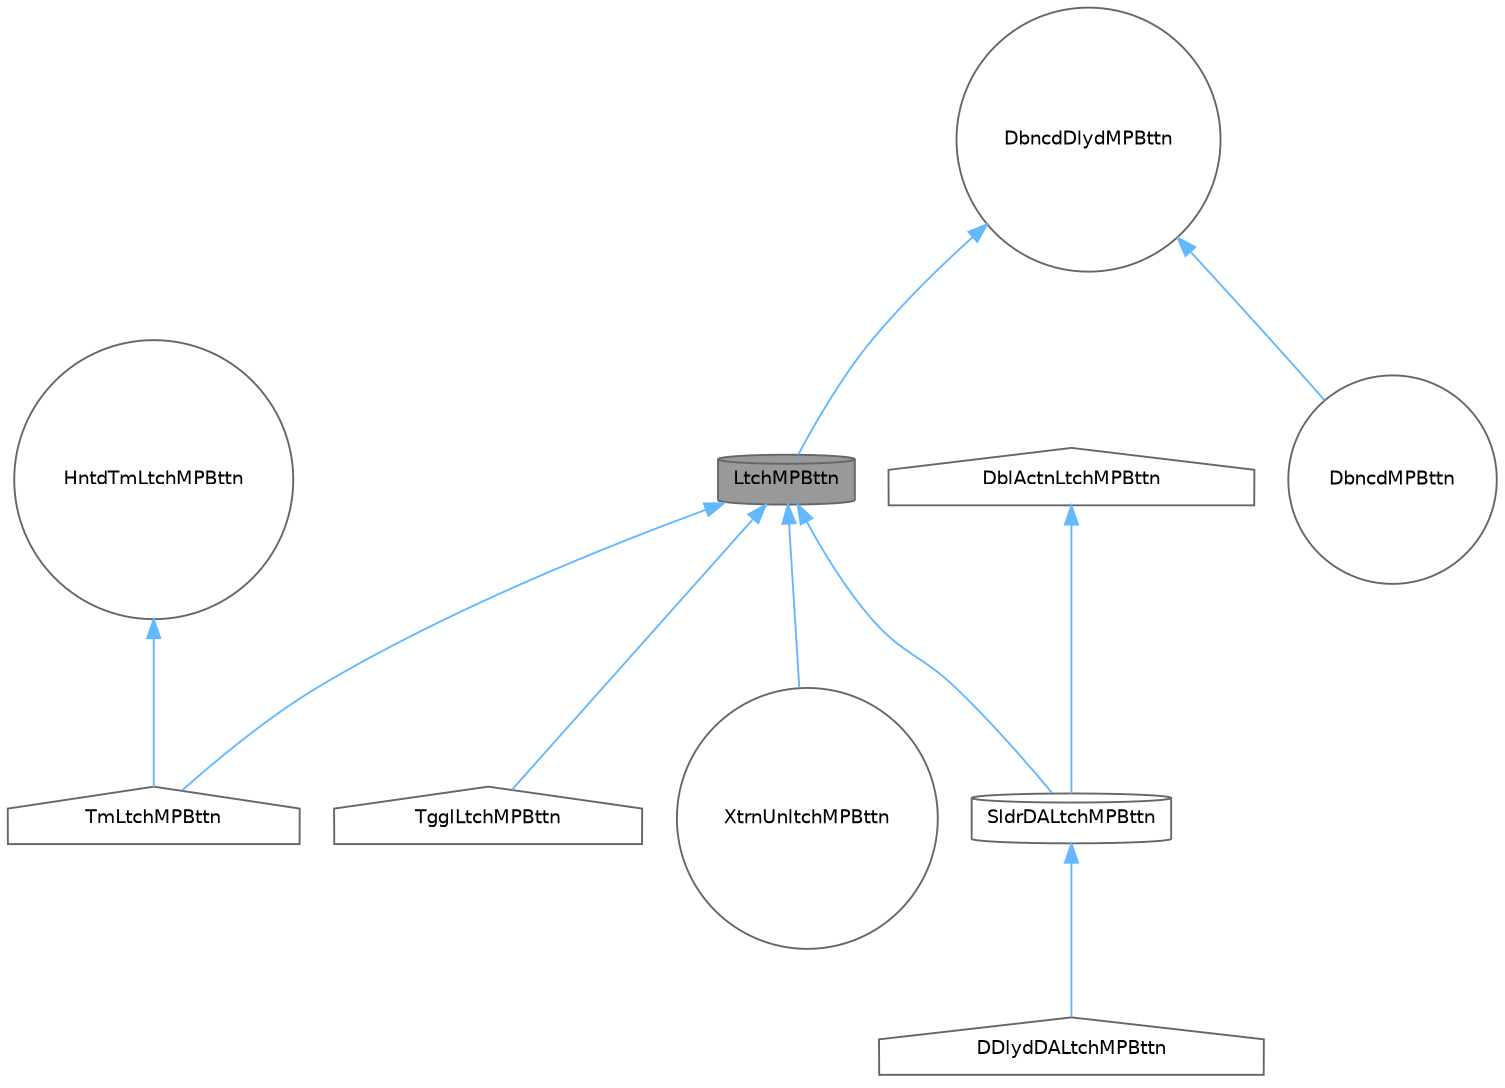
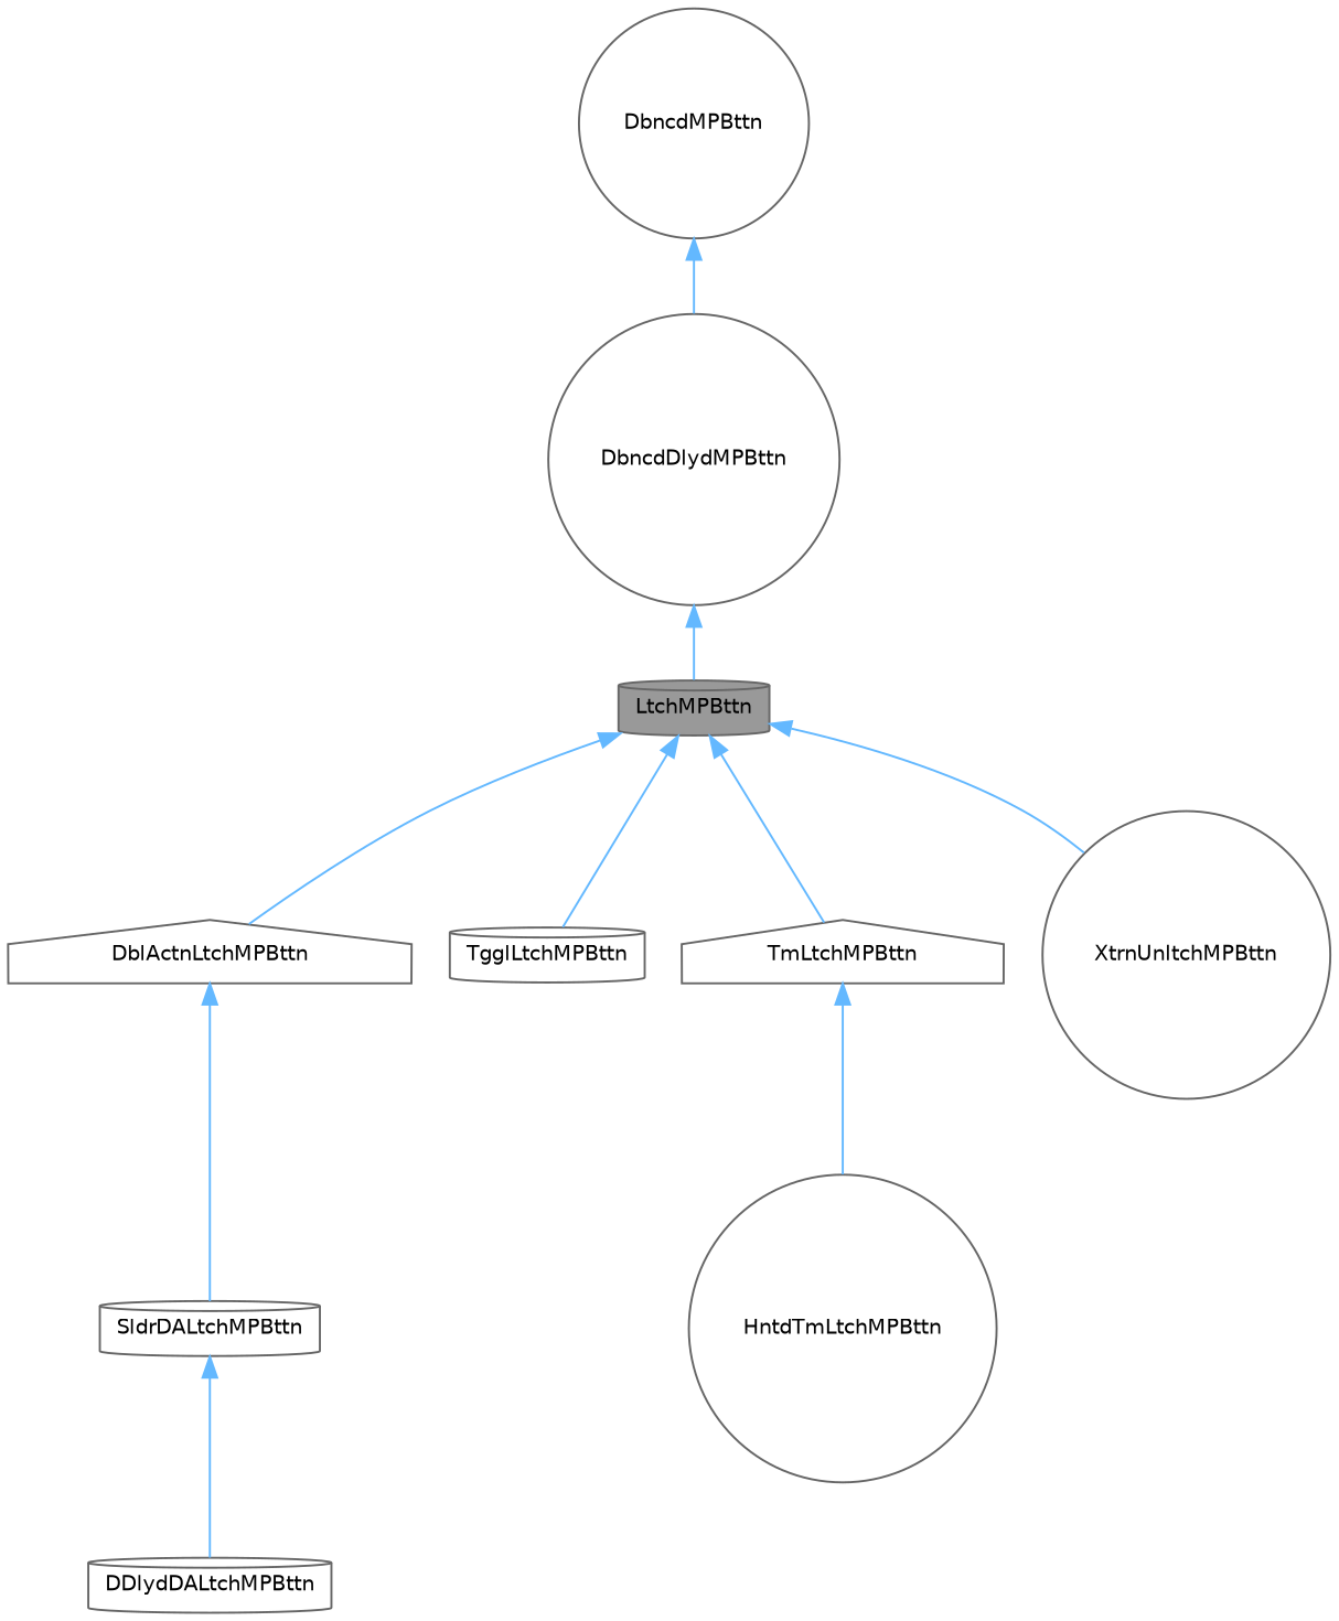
  digraph {
    node [color=gray40 fillcolor=white fontname=Helvetica fontsize=10 shape=circle style=filled]
    edge [color=steelblue1 dir=back fontname=Helvetica fontsize=10 labelfontname=Helvetica labelfontsize=10 style=solid]
    n1 [fillcolor=grey60 fontcolor=black height=0.2 label=LtchMPBttn shape=cylinder width=0.4]
    n2 [height=0.2 label=DblActnLtchMPBttn shape=house width=0.4]
-   n3 [height=0.2 label=TgglLtchMPBttn shape=house width=0.4]
+   n3 [height=0.2 label=TgglLtchMPBttn shape=cylinder width=0.4]
    n4 [height=0.2 label=TmLtchMPBttn shape=house width=0.4]
    n5 [height=0.2 label=XtrnUnltchMPBttn width=0.4]
    n6 [height=0.2 label=SldrDALtchMPBttn shape=cylinder width=0.4]
    n7 [height=0.2 label=HntdTmLtchMPBttn width=0.4]
    n8 [height=0.2 label=DbncdDlydMPBttn width=0.4]
    n9 [height=0.2 label=DbncdMPBttn width=0.4]
-   n10 [height=0.2 label=DDlydDALtchMPBttn shape=house width=0.4]
-   n1 -> n6
+   n10 [height=0.2 label=DDlydDALtchMPBttn shape=cylinder width=0.4]
+   n1 -> n2
    n1 -> n3
    n1 -> n4
    n1 -> n5
    n2 -> n6
-   n7 -> n4
+   n4 -> n7
    n6 -> n10
    n8 -> n1
-   n8 -> n9
+   n9 -> n8
  }
